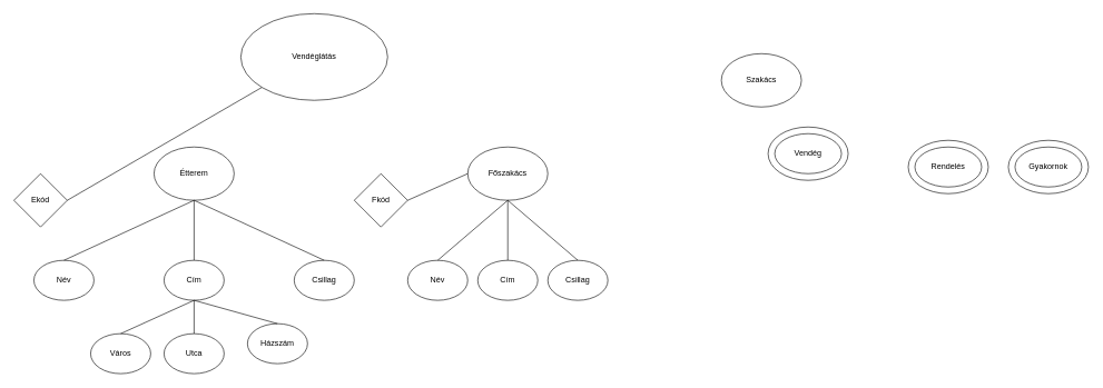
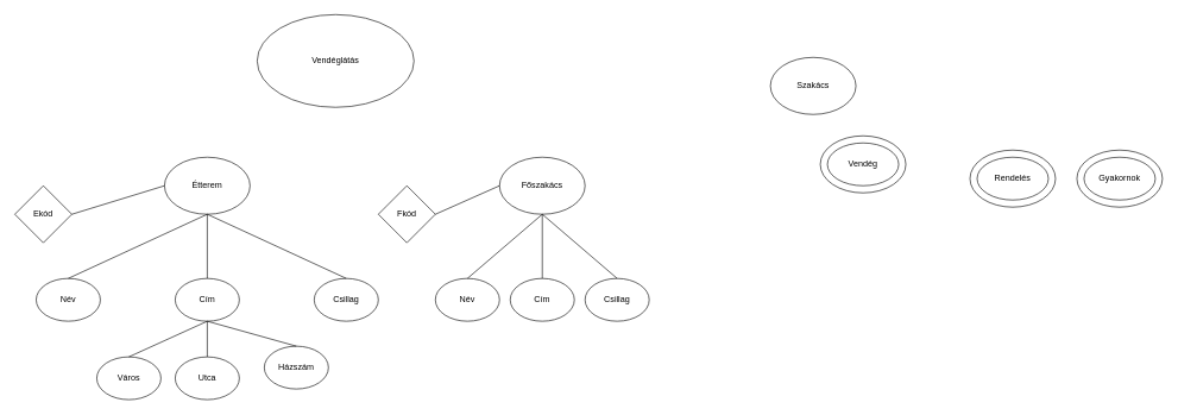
  <mxCell id="0" />
  <mxCell id="1" parent="0" />
  <mxCell id="2" value="Vendéglátás" style="ellipse;whiteSpace=wrap;html=1;" vertex="1" parent="1"><mxGeometry x="360" width="220" height="130" as="geometry" y="20" /></mxCell>
  <mxCell id="3" value="Szakács" style="ellipse;whiteSpace=wrap;html=1;" vertex="1" parent="1"><mxGeometry x="1080" y="80" width="120" height="80" as="geometry" /></mxCell>
  <mxCell id="4" value="Étterem" style="ellipse;whiteSpace=wrap;html=1;" vertex="1" parent="1"><mxGeometry x="230" y="220" width="120" height="80" as="geometry" /></mxCell>
  <mxCell id="5" value="Vendég" style="ellipse;whiteSpace=wrap;html=1;" vertex="1" parent="1"><mxGeometry x="1150" y="190" width="120" height="80" as="geometry" /></mxCell>
  <mxCell id="6" value="Rendelés" style="ellipse;whiteSpace=wrap;html=1;" vertex="1" parent="1"><mxGeometry x="1360" y="210" width="120" height="80" as="geometry" /></mxCell>
  <mxCell id="7" value="Gyakornok" style="ellipse;whiteSpace=wrap;html=1;" vertex="1" parent="1"><mxGeometry x="1510" y="210" width="120" height="80" as="geometry" /></mxCell>
  <mxCell id="8" value="" style="ellipse;whiteSpace=wrap;html=1;fillColor=none;" vertex="1" parent="1"><mxGeometry x="1520" y="220" width="100" height="60" as="geometry" /></mxCell>
  <mxCell id="9" value="" style="ellipse;whiteSpace=wrap;html=1;fillColor=none;" vertex="1" parent="1"><mxGeometry x="1160" y="200" width="100" height="60" as="geometry" /></mxCell>
  <mxCell id="10" value="" style="ellipse;whiteSpace=wrap;html=1;fillColor=none;" vertex="1" parent="1"><mxGeometry x="1370" y="220" width="100" height="60" as="geometry" /></mxCell>
  <mxCell id="11" value="Ekód" style="rhombus;whiteSpace=wrap;html=1;" vertex="1" parent="1"><mxGeometry x="20" y="260" width="80" height="80" as="geometry" /></mxCell>
  <mxCell id="12" value="Név" style="ellipse;whiteSpace=wrap;html=1;" vertex="1" parent="1"><mxGeometry x="50" y="390" width="90" height="60" as="geometry" /></mxCell>
  <mxCell id="13" value="Cím" style="ellipse;whiteSpace=wrap;html=1;" vertex="1" parent="1"><mxGeometry x="245" y="390" width="90" height="60" as="geometry" /></mxCell>
  <mxCell id="14" value="Csillag" style="ellipse;whiteSpace=wrap;html=1;" vertex="1" parent="1"><mxGeometry x="440" y="390" width="90" height="60" as="geometry" /></mxCell>
  <mxCell id="15" value="Város" style="ellipse;whiteSpace=wrap;html=1;" vertex="1" parent="1"><mxGeometry x="135" y="500" width="90" height="60" as="geometry" /></mxCell>
  <mxCell id="16" value="Utca" style="ellipse;whiteSpace=wrap;html=1;" vertex="1" parent="1"><mxGeometry x="245" y="500" width="90" height="60" as="geometry" /></mxCell>
  <mxCell id="17" value="Házszám" style="ellipse;whiteSpace=wrap;html=1;" vertex="1" parent="1"><mxGeometry x="370" y="485" width="90" height="60" as="geometry" /></mxCell>
  <mxCell id="18" value="" style="endArrow=none;html=1;rounded=0;entryX=0.5;entryY=1;entryDx=0;entryDy=0;exitX=0.5;exitY=0;exitDx=0;exitDy=0;" edge="1" parent="1" source="13" target="4"><mxGeometry width="50" height="50" relative="1" as="geometry"><mxPoint x="430" y="340" as="sourcePoint" /><mxPoint x="480" y="290" as="targetPoint" /></mxGeometry></mxCell>
  <mxCell id="19" value="" style="endArrow=none;html=1;rounded=0;exitX=0.5;exitY=0;exitDx=0;exitDy=0;entryX=0.5;entryY=1;entryDx=0;entryDy=0;" edge="1" parent="1" source="12" target="4"><mxGeometry width="50" height="50" relative="1" as="geometry"><mxPoint x="430" y="340" as="sourcePoint" /><mxPoint x="480" y="290" as="targetPoint" /></mxGeometry></mxCell>
  <mxCell id="20" value="" style="endArrow=none;html=1;rounded=0;entryX=0.5;entryY=1;entryDx=0;entryDy=0;exitX=0.5;exitY=0;exitDx=0;exitDy=0;" edge="1" parent="1" source="14" target="4"><mxGeometry width="50" height="50" relative="1" as="geometry"><mxPoint x="430" y="340" as="sourcePoint" /><mxPoint x="480" y="290" as="targetPoint" /></mxGeometry></mxCell>
  <mxCell id="21" value="" style="endArrow=none;html=1;rounded=0;exitX=0.5;exitY=1;exitDx=0;exitDy=0;entryX=0.5;entryY=0;entryDx=0;entryDy=0;" edge="1" parent="1" source="13" target="16"><mxGeometry width="50" height="50" relative="1" as="geometry"><mxPoint x="430" y="340" as="sourcePoint" /><mxPoint x="480" y="290" as="targetPoint" /></mxGeometry></mxCell>
  <mxCell id="22" value="" style="endArrow=none;html=1;rounded=0;exitX=0.5;exitY=1;exitDx=0;exitDy=0;entryX=0.5;entryY=0;entryDx=0;entryDy=0;" edge="1" parent="1" source="13" target="15"><mxGeometry width="50" height="50" relative="1" as="geometry"><mxPoint x="430" y="340" as="sourcePoint" /><mxPoint x="480" y="290" as="targetPoint" /></mxGeometry></mxCell>
  <mxCell id="23" value="" style="endArrow=none;html=1;rounded=0;exitX=0.5;exitY=0;exitDx=0;exitDy=0;entryX=0.5;entryY=1;entryDx=0;entryDy=0;" edge="1" parent="1" source="17" target="13"><mxGeometry width="50" height="50" relative="1" as="geometry"><mxPoint x="430" y="340" as="sourcePoint" /><mxPoint x="480" y="290" as="targetPoint" /></mxGeometry></mxCell>
- <mxCell id="24" value="" style="endArrow=none;html=1;rounded=0;exitX=1;exitY=0.5;exitDx=0;exitDy=0;" edge="1" parent="1" source="11" target="2"><mxGeometry width="50" height="50" relative="1" as="geometry"><mxPoint x="430" y="340" as="sourcePoint" /><mxPoint x="480" y="290" as="targetPoint" /></mxGeometry></mxCell>
+ <mxCell id="24" value="" style="endArrow=none;html=1;rounded=0;exitX=1;exitY=0.5;exitDx=0;exitDy=0;entryX=0;entryY=0.5;entryDx=0;entryDy=0;" edge="1" parent="1" source="11" target="4"><mxGeometry width="50" height="50" relative="1" as="geometry"><mxPoint x="430" y="340" as="sourcePoint" /><mxPoint x="480" y="290" as="targetPoint" /></mxGeometry></mxCell>
  <mxCell id="25" value="Főszakács" style="ellipse;whiteSpace=wrap;html=1;" vertex="1" parent="1"><mxGeometry x="700" y="220" width="120" height="80" as="geometry" /></mxCell>
  <mxCell id="26" value="Fkód" style="rhombus;whiteSpace=wrap;html=1;" vertex="1" parent="1"><mxGeometry x="530" y="260" width="80" height="80" as="geometry" /></mxCell>
  <mxCell id="27" value="Név" style="ellipse;whiteSpace=wrap;html=1;" vertex="1" parent="1"><mxGeometry x="610" y="390" width="90" height="60" as="geometry" /></mxCell>
  <mxCell id="28" value="Cím" style="ellipse;whiteSpace=wrap;html=1;" vertex="1" parent="1"><mxGeometry x="715" y="390" width="90" height="60" as="geometry" /></mxCell>
  <mxCell id="29" value="Csillag" style="ellipse;whiteSpace=wrap;html=1;" vertex="1" parent="1"><mxGeometry x="820" y="390" width="90" height="60" as="geometry" /></mxCell>
  <mxCell id="30" value="" style="endArrow=none;html=1;rounded=0;entryX=0.5;entryY=1;entryDx=0;entryDy=0;exitX=0.5;exitY=0;exitDx=0;exitDy=0;" edge="1" parent="1" source="28" target="25"><mxGeometry width="50" height="50" relative="1" as="geometry"><mxPoint x="900" y="340" as="sourcePoint" /><mxPoint x="950" y="290" as="targetPoint" /></mxGeometry></mxCell>
  <mxCell id="31" value="" style="endArrow=none;html=1;rounded=0;exitX=0.5;exitY=0;exitDx=0;exitDy=0;entryX=0.5;entryY=1;entryDx=0;entryDy=0;" edge="1" parent="1" source="27" target="25"><mxGeometry width="50" height="50" relative="1" as="geometry"><mxPoint x="900" y="340" as="sourcePoint" /><mxPoint x="950" y="290" as="targetPoint" /></mxGeometry></mxCell>
  <mxCell id="32" value="" style="endArrow=none;html=1;rounded=0;entryX=0.5;entryY=1;entryDx=0;entryDy=0;exitX=0.5;exitY=0;exitDx=0;exitDy=0;" edge="1" parent="1" source="29" target="25"><mxGeometry width="50" height="50" relative="1" as="geometry"><mxPoint x="900" y="340" as="sourcePoint" /><mxPoint x="950" y="290" as="targetPoint" /></mxGeometry></mxCell>
  <mxCell id="33" value="" style="endArrow=none;html=1;rounded=0;exitX=1;exitY=0.5;exitDx=0;exitDy=0;entryX=0;entryY=0.5;entryDx=0;entryDy=0;" edge="1" parent="1" source="26" target="25"><mxGeometry width="50" height="50" relative="1" as="geometry"><mxPoint x="900" y="340" as="sourcePoint" /><mxPoint x="950" y="290" as="targetPoint" /></mxGeometry></mxCell>
